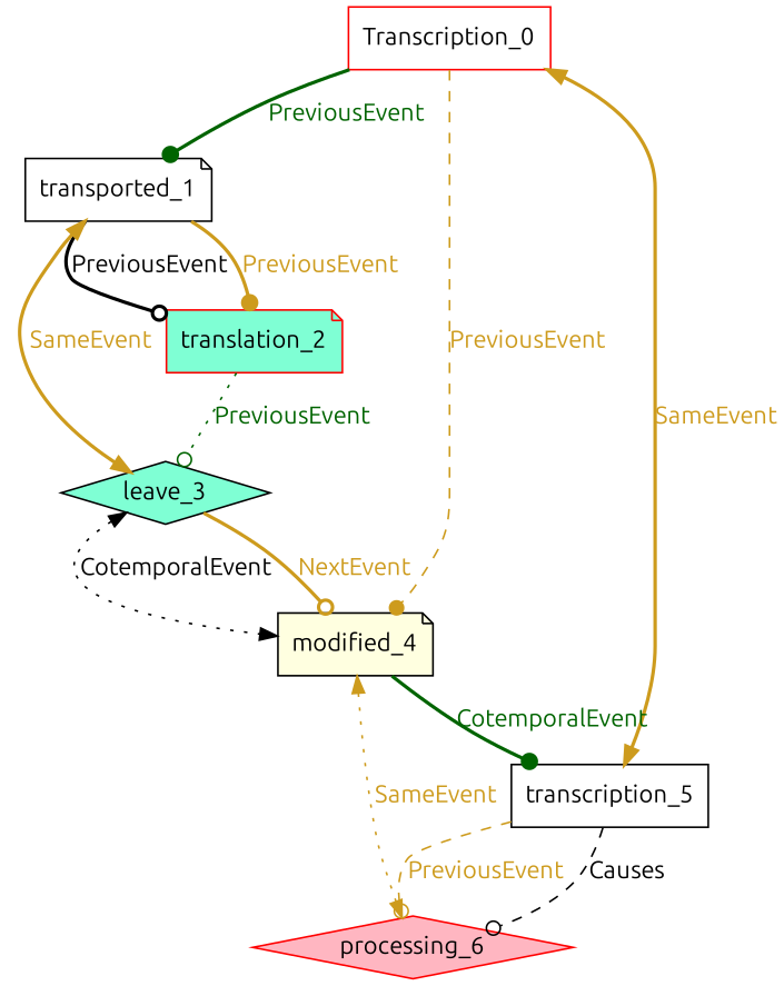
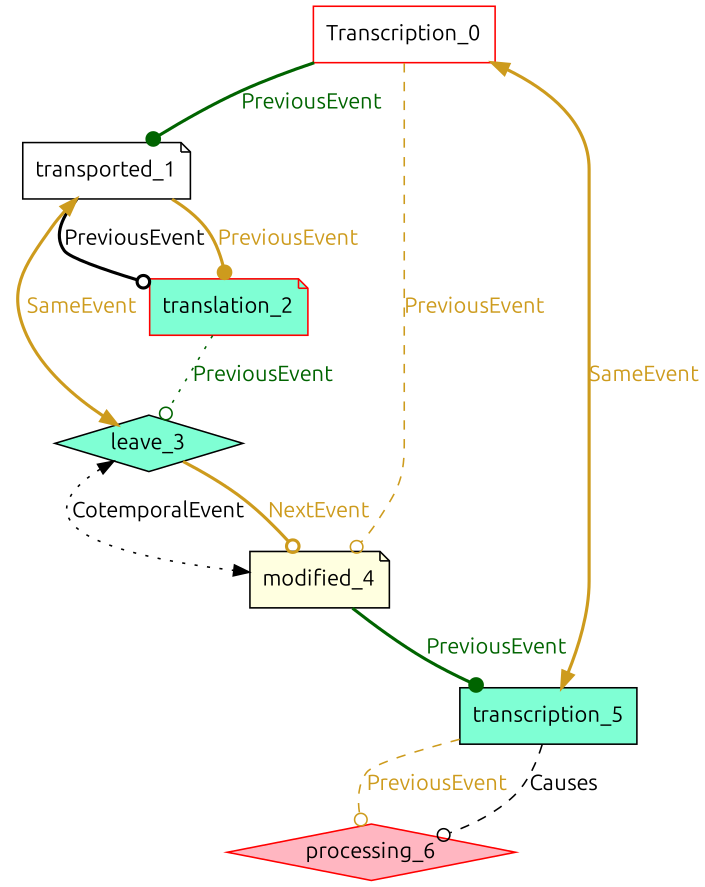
  digraph {
    rankdir=TB
    fontname=Ubuntu
    node [style=filled fillcolor=white color=black shape=note fontname=Ubuntu]
    edge [color=goldenrod3 fontcolor=goldenrod3 style=bold arrowhead=odot fontname=Ubuntu]
    n1 [label=Transcription_0 color=red shape=box]
    n2 [label=transported_1]
    n3 [label=modified_4 fillcolor=lightyellow]
-   n4 [label=transcription_5 shape=box]
+   n4 [label=transcription_5 fillcolor=aquamarine shape=box]
    n5 [label=translation_2 fillcolor=aquamarine color=red]
    n6 [label=leave_3 fillcolor=aquamarine shape=diamond]
    n7 [label=processing_6 fillcolor=lightpink color=red shape=diamond]
    n1 -> n2 [color=darkgreen fontcolor=darkgreen label=PreviousEvent arrowhead=dot]
-   n1 -> n3 [label=PreviousEvent style=dashed arrowhead=dot]
+   n1 -> n3 [label=PreviousEvent style=dashed]
    n1 -> n4 [dir=both label=SameEvent arrowhead=""]
    n2 -> n5 [color=Black fontcolor=black label=PreviousEvent]
    n2 -> n5 [label=PreviousEvent arrowhead=dot]
    n2 -> n6 [dir=both label=SameEvent arrowhead=""]
-   n3 -> n4 [color=darkgreen fontcolor=darkgreen label=CotemporalEvent arrowhead=dot]
-   n3 -> n7 [dir=both label=SameEvent style=dotted arrowhead=""]
+   n3 -> n4 [color=darkgreen fontcolor=darkgreen label=PreviousEvent arrowhead=dot]
    n4 -> n7 [color=Black fontcolor=black label=Causes style=dashed]
    n4 -> n7 [label=PreviousEvent style=dashed]
    n5 -> n6 [color=darkgreen fontcolor=darkgreen label=PreviousEvent style=dotted]
    n6 -> n3 [color=Black dir=both fontcolor=black label=CotemporalEvent style=dotted arrowhead=""]
    n6 -> n3 [label=NextEvent]
  }
